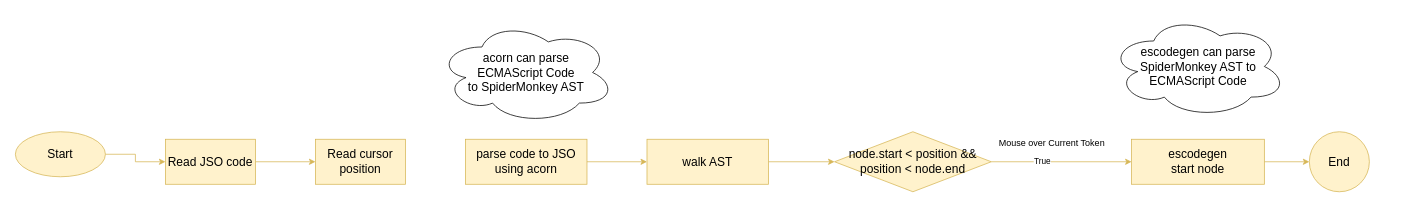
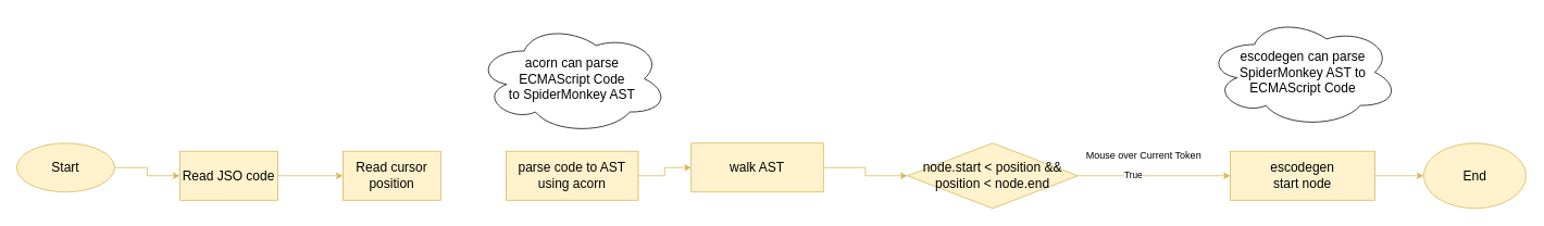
  <mxCell id="0" />
  <mxCell id="1" parent="0" />
  <mxCell id="2" value="" style="edgeStyle=orthogonalEdgeStyle;rounded=0;orthogonalLoop=1;jettySize=auto;html=1;fontSize=16;fillColor=#fff2cc;strokeColor=#d6b656;" edge="1" parent="1" source="3" target="5"><mxGeometry relative="1" as="geometry" /></mxCell>
  <mxCell id="3" value="Start" style="ellipse;whiteSpace=wrap;html=1;fontSize=16;fillColor=#fff2cc;strokeColor=#d6b656;" vertex="1" parent="1"><mxGeometry x="20" y="175" width="120" height="60" as="geometry" /></mxCell>
  <mxCell id="4" value="" style="edgeStyle=orthogonalEdgeStyle;rounded=0;orthogonalLoop=1;jettySize=auto;html=1;fontSize=16;fillColor=#fff2cc;strokeColor=#d6b656;" edge="1" parent="1" source="5" target="6"><mxGeometry relative="1" as="geometry" /></mxCell>
  <mxCell id="5" value="Read JSO code" style="whiteSpace=wrap;html=1;fontSize=16;fillColor=#fff2cc;strokeColor=#d6b656;" vertex="1" parent="1"><mxGeometry x="220" y="185" width="120" height="60" as="geometry" /></mxCell>
  <mxCell id="6" value="Read cursor position" style="whiteSpace=wrap;html=1;fontSize=16;fillColor=#fff2cc;strokeColor=#d6b656;" vertex="1" parent="1"><mxGeometry x="420" y="185" width="120" height="60" as="geometry" /></mxCell>
  <mxCell id="7" value="" style="edgeStyle=orthogonalEdgeStyle;rounded=0;orthogonalLoop=1;jettySize=auto;html=1;fontSize=16;fillColor=#fff2cc;strokeColor=#d6b656;" edge="1" parent="1" source="8" target="10"><mxGeometry relative="1" as="geometry" /></mxCell>
- <mxCell id="8" value="parse code to JSO&lt;br style=&quot;font-size: 16px;&quot;&gt;using acorn" style="whiteSpace=wrap;html=1;fontSize=16;fillColor=#fff2cc;strokeColor=#d6b656;" vertex="1" parent="1"><mxGeometry x="620" y="185" width="162" height="60" as="geometry" /></mxCell>
+ <mxCell id="8" value="parse code to AST&lt;br style=&quot;font-size: 16px;&quot;&gt;using acorn" style="whiteSpace=wrap;html=1;fontSize=16;fillColor=#fff2cc;strokeColor=#d6b656;" vertex="1" parent="1"><mxGeometry x="620" y="185" width="162" height="60" as="geometry" /></mxCell>
  <mxCell id="9" value="" style="edgeStyle=orthogonalEdgeStyle;rounded=0;orthogonalLoop=1;jettySize=auto;html=1;fillColor=#fff2cc;strokeColor=#d6b656;" edge="1" parent="1" source="10" target="13"><mxGeometry relative="1" as="geometry" /></mxCell>
- <mxCell id="10" value="walk AST" style="whiteSpace=wrap;html=1;fontSize=16;fillColor=#fff2cc;strokeColor=#d6b656;" vertex="1" parent="1"><mxGeometry x="862" y="185" width="162" height="60" as="geometry" /></mxCell>
+ <mxCell id="10" value="walk AST" style="whiteSpace=wrap;html=1;fontSize=16;fillColor=#fff2cc;strokeColor=#d6b656;" vertex="1" parent="1"><mxGeometry x="847" y="175" width="162" height="60" as="geometry" /></mxCell>
  <mxCell id="11" value="" style="edgeStyle=orthogonalEdgeStyle;rounded=0;orthogonalLoop=1;jettySize=auto;html=1;fillColor=#fff2cc;strokeColor=#d6b656;" edge="1" parent="1" source="13" target="16"><mxGeometry relative="1" as="geometry" /></mxCell>
  <mxCell id="12" value="True" style="edgeLabel;html=1;align=center;verticalAlign=middle;resizable=0;points=[];" vertex="1" connectable="0" parent="11"><mxGeometry x="-0.279" y="1" relative="1" as="geometry"><mxPoint as="offset" /></mxGeometry></mxCell>
  <mxCell id="13" value="node.start &amp;lt; position &amp;amp;&amp;amp; position &amp;lt; node.end" style="rhombus;whiteSpace=wrap;html=1;fontSize=16;fillColor=#fff2cc;strokeColor=#d6b656;" vertex="1" parent="1"><mxGeometry x="1112" y="175" width="209" height="80" as="geometry" /></mxCell>
  <mxCell id="14" value="Mouse over Current Token" style="text;html=1;align=center;verticalAlign=middle;whiteSpace=wrap;rounded=0;dashed=1;" vertex="1" parent="1"><mxGeometry x="1309" y="175" width="186" height="30" as="geometry" /></mxCell>
  <mxCell id="15" value="" style="edgeStyle=orthogonalEdgeStyle;rounded=0;orthogonalLoop=1;jettySize=auto;html=1;fillColor=#fff2cc;strokeColor=#d6b656;" edge="1" parent="1" source="16" target="17"><mxGeometry relative="1" as="geometry" /></mxCell>
  <mxCell id="16" value="escodegen &lt;br&gt;start node" style="whiteSpace=wrap;html=1;fontSize=16;fillColor=#fff2cc;strokeColor=#d6b656;" vertex="1" parent="1"><mxGeometry x="1508" y="185" width="177" height="60" as="geometry" /></mxCell>
- <mxCell id="17" value="End" style="ellipse;whiteSpace=wrap;html=1;fontSize=16;fillColor=#fff2cc;strokeColor=#d6b656;" vertex="1" parent="1"><mxGeometry x="1745" y="175" width="80" height="80" as="geometry" /></mxCell>
+ <mxCell id="17" value="End" style="ellipse;whiteSpace=wrap;html=1;fontSize=16;fillColor=#fff2cc;strokeColor=#d6b656;" vertex="1" parent="1"><mxGeometry x="1745" y="175" width="125.5" height="80" as="geometry" /></mxCell>
  <mxCell id="18" value="escodegen can parse &lt;br style=&quot;font-size: 16px;&quot;&gt;SpiderMonkey AST to &lt;br style=&quot;font-size: 16px;&quot;&gt;ECMAScript Code" style="ellipse;shape=cloud;whiteSpace=wrap;html=1;fontSize=16;" vertex="1" parent="1"><mxGeometry x="1478.5" y="20" width="236" height="136" as="geometry" /></mxCell>
  <mxCell id="19" value="acorn can parse &lt;br style=&quot;font-size: 16px;&quot;&gt;ECMAScript Code&lt;br&gt;to SpiderMonkey AST" style="ellipse;shape=cloud;whiteSpace=wrap;html=1;fontSize=16;" vertex="1" parent="1"><mxGeometry x="583" y="28" width="236" height="136" as="geometry" /></mxCell>
